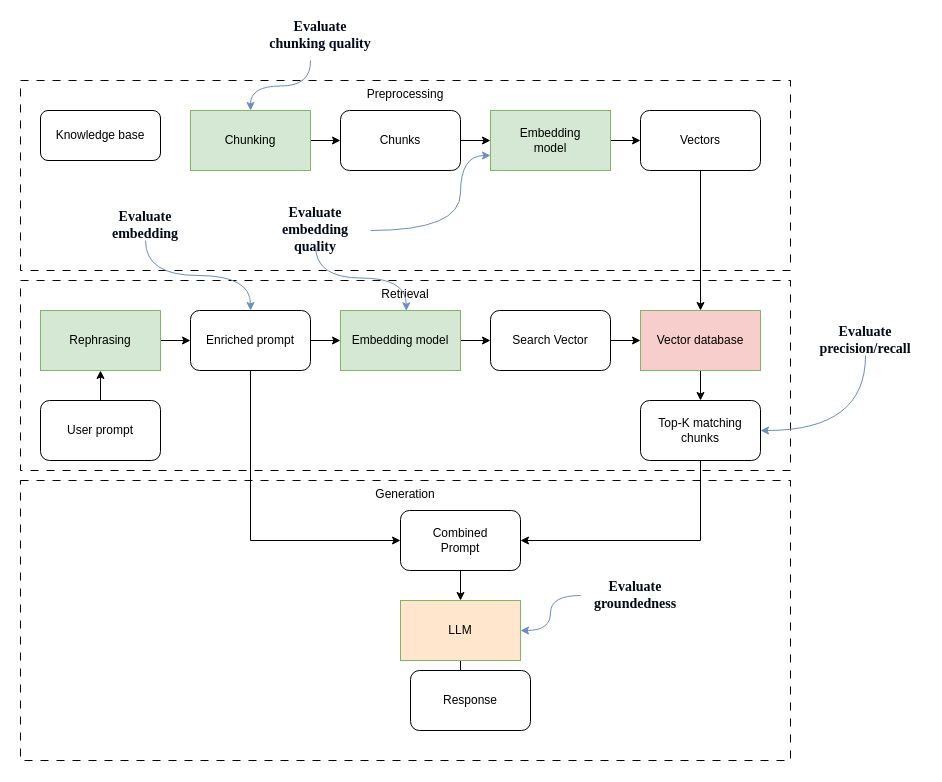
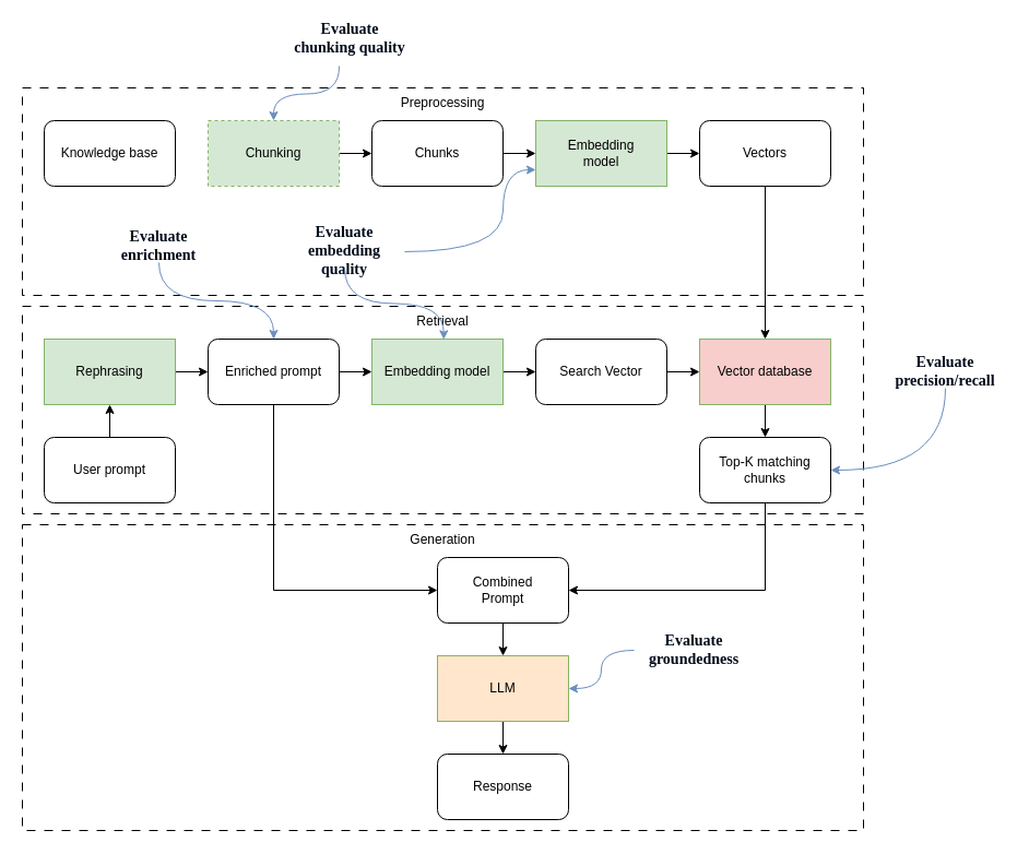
  <mxCell id="0" />
  <mxCell id="1" parent="0" />
  <mxCell id="2" value="Preprocessing" style="rounded=0;whiteSpace=wrap;html=1;fillColor=none;dashed=1;dashPattern=8 8;verticalAlign=top;" vertex="1" parent="1"><mxGeometry x="20" y="80" width="770" height="190" as="geometry" /></mxCell>
  <mxCell id="3" value="Retrieval" style="rounded=0;whiteSpace=wrap;html=1;fillColor=none;dashed=1;dashPattern=8 8;verticalAlign=top;" vertex="1" parent="1"><mxGeometry x="20" y="280" width="770" height="190" as="geometry" /></mxCell>
  <mxCell id="4" value="Generation" style="rounded=0;whiteSpace=wrap;html=1;fillColor=none;dashed=1;dashPattern=8 8;verticalAlign=top;shadow=0;" vertex="1" parent="1"><mxGeometry x="20" y="480" width="770" height="280" as="geometry" /></mxCell>
- <mxCell id="5" value="Knowledge base" style="rounded=1;whiteSpace=wrap;html=1;" parent="1" vertex="1"><mxGeometry x="40" y="110" width="120" height="50" as="geometry" /></mxCell>
+ <mxCell id="5" value="Knowledge base" style="rounded=1;whiteSpace=wrap;html=1;" parent="1" vertex="1"><mxGeometry x="40" y="110" width="120" height="60" as="geometry" /></mxCell>
  <mxCell id="6" style="edgeStyle=orthogonalEdgeStyle;rounded=0;orthogonalLoop=1;jettySize=auto;html=1;entryX=0;entryY=0.5;entryDx=0;entryDy=0;" parent="1" source="7" target="9" edge="1"><mxGeometry relative="1" as="geometry" /></mxCell>
- <mxCell id="7" value="Chunking" style="rounded=0;whiteSpace=wrap;html=1;fillColor=#d5e8d4;strokeColor=#82b366;" parent="1" vertex="1"><mxGeometry x="190" y="110" width="120" height="60" as="geometry" /></mxCell>
+ <mxCell id="7" value="Chunking" style="rounded=0;whiteSpace=wrap;html=1;fillColor=#d5e8d4;strokeColor=#82b366;dashed=1;" parent="1" vertex="1"><mxGeometry x="190" y="110" width="120" height="60" as="geometry" /></mxCell>
  <mxCell id="8" style="edgeStyle=orthogonalEdgeStyle;rounded=0;orthogonalLoop=1;jettySize=auto;html=1;entryX=0;entryY=0.5;entryDx=0;entryDy=0;" parent="1" source="9" target="11" edge="1"><mxGeometry relative="1" as="geometry" /></mxCell>
  <mxCell id="9" value="Chunks" style="rounded=1;whiteSpace=wrap;html=1;" parent="1" vertex="1"><mxGeometry x="340" y="110" width="120" height="60" as="geometry" /></mxCell>
  <mxCell id="10" style="edgeStyle=orthogonalEdgeStyle;rounded=0;orthogonalLoop=1;jettySize=auto;html=1;entryX=0;entryY=0.5;entryDx=0;entryDy=0;" parent="1" source="11" target="13" edge="1"><mxGeometry relative="1" as="geometry" /></mxCell>
  <mxCell id="11" value="Embedding&lt;div&gt;model&lt;/div&gt;" style="rounded=0;whiteSpace=wrap;html=1;fillColor=#d5e8d4;strokeColor=#82b366;" parent="1" vertex="1"><mxGeometry x="490" y="110" width="120" height="60" as="geometry" /></mxCell>
  <mxCell id="12" style="edgeStyle=orthogonalEdgeStyle;rounded=0;orthogonalLoop=1;jettySize=auto;html=1;entryX=0.5;entryY=0;entryDx=0;entryDy=0;exitX=0.5;exitY=1;exitDx=0;exitDy=0;" parent="1" source="13" target="15" edge="1"><mxGeometry relative="1" as="geometry" /></mxCell>
  <mxCell id="13" value="Vectors" style="rounded=1;whiteSpace=wrap;html=1;" parent="1" vertex="1"><mxGeometry x="640" y="110" width="120" height="60" as="geometry" /></mxCell>
  <mxCell id="14" style="edgeStyle=orthogonalEdgeStyle;rounded=0;orthogonalLoop=1;jettySize=auto;html=1;entryX=0.5;entryY=0;entryDx=0;entryDy=0;" edge="1" parent="1" source="15" target="22"><mxGeometry relative="1" as="geometry" /></mxCell>
  <mxCell id="15" value="Vector database" style="rounded=0;whiteSpace=wrap;html=1;fillColor=#f8cecc;strokeColor=#82b366;" parent="1" vertex="1"><mxGeometry x="640" y="310" width="120" height="60" as="geometry" /></mxCell>
  <mxCell id="16" style="edgeStyle=orthogonalEdgeStyle;rounded=0;orthogonalLoop=1;jettySize=auto;html=1;entryX=0;entryY=0.5;entryDx=0;entryDy=0;" edge="1" parent="1" source="17" target="26"><mxGeometry relative="1" as="geometry" /></mxCell>
  <mxCell id="17" value="Embedding model" style="rounded=0;whiteSpace=wrap;html=1;fillColor=#d5e8d4;strokeColor=#82b366;" parent="1" vertex="1"><mxGeometry x="340" y="310" width="120" height="60" as="geometry" /></mxCell>
  <mxCell id="18" style="edgeStyle=orthogonalEdgeStyle;rounded=0;orthogonalLoop=1;jettySize=auto;html=1;entryX=0;entryY=0.5;entryDx=0;entryDy=0;exitX=0.5;exitY=1;exitDx=0;exitDy=0;" edge="1" parent="1" source="42" target="24"><mxGeometry relative="1" as="geometry"><mxPoint x="100" y="540" as="sourcePoint" /></mxGeometry></mxCell>
  <mxCell id="19" style="edgeStyle=orthogonalEdgeStyle;rounded=0;orthogonalLoop=1;jettySize=auto;html=1;entryX=0.5;entryY=1;entryDx=0;entryDy=0;" edge="1" parent="1" source="20" target="40"><mxGeometry relative="1" as="geometry" /></mxCell>
  <mxCell id="20" value="User prompt" style="rounded=1;whiteSpace=wrap;html=1;" parent="1" vertex="1"><mxGeometry x="40" y="400" width="120" height="60" as="geometry" /></mxCell>
  <mxCell id="21" style="edgeStyle=orthogonalEdgeStyle;rounded=0;orthogonalLoop=1;jettySize=auto;html=1;entryX=1;entryY=0.5;entryDx=0;entryDy=0;exitX=0.5;exitY=1;exitDx=0;exitDy=0;" edge="1" parent="1" source="22" target="24"><mxGeometry relative="1" as="geometry" /></mxCell>
  <mxCell id="22" value="Top-K matching chunks" style="rounded=1;whiteSpace=wrap;html=1;" vertex="1" parent="1"><mxGeometry x="640" y="400" width="120" height="60" as="geometry" /></mxCell>
  <mxCell id="23" style="edgeStyle=orthogonalEdgeStyle;rounded=0;orthogonalLoop=1;jettySize=auto;html=1;entryX=0.5;entryY=0;entryDx=0;entryDy=0;" edge="1" parent="1" source="24" target="28"><mxGeometry relative="1" as="geometry" /></mxCell>
  <mxCell id="24" value="Combined&lt;div&gt;Prompt&lt;/div&gt;" style="rounded=1;whiteSpace=wrap;html=1;" vertex="1" parent="1"><mxGeometry x="400" y="510" width="120" height="60" as="geometry" /></mxCell>
  <mxCell id="25" style="edgeStyle=orthogonalEdgeStyle;rounded=0;orthogonalLoop=1;jettySize=auto;html=1;entryX=0;entryY=0.5;entryDx=0;entryDy=0;" edge="1" parent="1" source="26" target="15"><mxGeometry relative="1" as="geometry" /></mxCell>
  <mxCell id="26" value="Search Vector" style="rounded=1;whiteSpace=wrap;html=1;" vertex="1" parent="1"><mxGeometry x="490" y="310" width="120" height="60" as="geometry" /></mxCell>
  <mxCell id="27" style="edgeStyle=orthogonalEdgeStyle;rounded=0;orthogonalLoop=1;jettySize=auto;html=1;" edge="1" parent="1" source="28" target="29"><mxGeometry relative="1" as="geometry" /></mxCell>
  <mxCell id="28" value="LLM" style="rounded=0;whiteSpace=wrap;html=1;fillColor=#ffe6cc;strokeColor=#82b366;" vertex="1" parent="1"><mxGeometry x="400" y="600" width="120" height="60" as="geometry" /></mxCell>
- <mxCell id="29" value="Response" style="rounded=1;whiteSpace=wrap;html=1;" vertex="1" parent="1"><mxGeometry x="410" y="670" width="120" height="60" as="geometry" /></mxCell>
+ <mxCell id="29" value="Response" style="rounded=1;whiteSpace=wrap;html=1;" vertex="1" parent="1"><mxGeometry x="400" y="690" width="120" height="60" as="geometry" /></mxCell>
  <mxCell id="30" style="edgeStyle=orthogonalEdgeStyle;rounded=0;orthogonalLoop=1;jettySize=auto;html=1;entryX=1;entryY=0.5;entryDx=0;entryDy=0;curved=1;fillColor=#dae8fc;strokeColor=#6c8ebf;" edge="1" parent="1" source="31" target="28"><mxGeometry relative="1" as="geometry" /></mxCell>
  <mxCell id="31" value="Evaluate groundedness" style="text;html=1;align=center;verticalAlign=middle;whiteSpace=wrap;rounded=0;fontFamily=Ink Free;fontSize=14;fontColor=light-dark(#000a19, #7c92b6);fontStyle=1" vertex="1" parent="1"><mxGeometry x="580" y="580" width="110" height="30" as="geometry" /></mxCell>
  <mxCell id="32" style="edgeStyle=orthogonalEdgeStyle;rounded=0;orthogonalLoop=1;jettySize=auto;html=1;entryX=1;entryY=0.5;entryDx=0;entryDy=0;exitX=0.5;exitY=1;exitDx=0;exitDy=0;curved=1;fillColor=#dae8fc;strokeColor=#6c8ebf;" edge="1" parent="1" source="33" target="22"><mxGeometry relative="1" as="geometry" /></mxCell>
  <mxCell id="33" value="Evaluate precision/recall" style="text;html=1;align=center;verticalAlign=middle;whiteSpace=wrap;rounded=0;fontFamily=Ink Free;fontSize=14;fontColor=light-dark(#000a19, #7c92b6);fontStyle=1" vertex="1" parent="1"><mxGeometry x="810" y="325" width="110" height="30" as="geometry" /></mxCell>
  <mxCell id="34" style="edgeStyle=orthogonalEdgeStyle;rounded=0;orthogonalLoop=1;jettySize=auto;html=1;entryX=0;entryY=0.75;entryDx=0;entryDy=0;curved=1;fillColor=#dae8fc;strokeColor=#6c8ebf;" edge="1" parent="1" source="35" target="11"><mxGeometry relative="1" as="geometry"><Array as="points"><mxPoint x="460" y="230" /><mxPoint x="460" y="155" /></Array></mxGeometry></mxCell>
  <mxCell id="35" value="Evaluate embedding quality" style="text;html=1;align=center;verticalAlign=middle;whiteSpace=wrap;rounded=0;fontFamily=Ink Free;fontSize=14;fontColor=light-dark(#000a19, #7c92b6);fontStyle=1" vertex="1" parent="1"><mxGeometry x="260" y="215" width="110" height="30" as="geometry" /></mxCell>
  <mxCell id="36" style="edgeStyle=orthogonalEdgeStyle;rounded=0;orthogonalLoop=1;jettySize=auto;html=1;entryX=0.5;entryY=0;entryDx=0;entryDy=0;curved=1;fillColor=#dae8fc;strokeColor=#6c8ebf;" edge="1" parent="1" target="7"><mxGeometry relative="1" as="geometry"><mxPoint x="310" y="60" as="sourcePoint" /></mxGeometry></mxCell>
  <mxCell id="37" value="Evaluate chunking quality" style="text;html=1;align=center;verticalAlign=middle;whiteSpace=wrap;rounded=0;fontFamily=Ink Free;fontSize=14;fontColor=light-dark(#000a19, #7c92b6);labelBorderColor=none;fontStyle=1" vertex="1" parent="1"><mxGeometry x="265" y="20" width="110" height="30" as="geometry" /></mxCell>
  <mxCell id="38" style="edgeStyle=orthogonalEdgeStyle;rounded=0;orthogonalLoop=1;jettySize=auto;html=1;entryX=0.548;entryY=0.005;entryDx=0;entryDy=0;entryPerimeter=0;curved=1;fillColor=#dae8fc;strokeColor=#6c8ebf;" edge="1" parent="1" source="35" target="17"><mxGeometry relative="1" as="geometry" /></mxCell>
  <mxCell id="39" style="edgeStyle=orthogonalEdgeStyle;rounded=0;orthogonalLoop=1;jettySize=auto;html=1;" edge="1" parent="1" source="40" target="42"><mxGeometry relative="1" as="geometry" /></mxCell>
  <mxCell id="40" value="Rephrasing" style="rounded=0;whiteSpace=wrap;html=1;fillColor=#d5e8d4;strokeColor=#82b366;" vertex="1" parent="1"><mxGeometry x="40" y="310" width="120" height="60" as="geometry" /></mxCell>
  <mxCell id="41" style="edgeStyle=orthogonalEdgeStyle;rounded=0;orthogonalLoop=1;jettySize=auto;html=1;" edge="1" parent="1" source="42" target="17"><mxGeometry relative="1" as="geometry" /></mxCell>
  <mxCell id="42" value="Enriched prompt" style="rounded=1;whiteSpace=wrap;html=1;" vertex="1" parent="1"><mxGeometry x="190" y="310" width="120" height="60" as="geometry" /></mxCell>
  <mxCell id="43" style="edgeStyle=orthogonalEdgeStyle;rounded=0;orthogonalLoop=1;jettySize=auto;html=1;entryX=0.5;entryY=0;entryDx=0;entryDy=0;elbow=vertical;curved=1;fillColor=#dae8fc;strokeColor=#6c8ebf;" edge="1" parent="1" source="44" target="42"><mxGeometry relative="1" as="geometry" /></mxCell>
- <mxCell id="44" value="Evaluate embedding" style="text;html=1;align=center;verticalAlign=middle;whiteSpace=wrap;rounded=0;fontFamily=Ink Free;fontSize=14;fontColor=light-dark(#000a19, #7c92b6);fontStyle=1" vertex="1" parent="1"><mxGeometry x="90" y="210" width="110" height="30" as="geometry" /></mxCell>
+ <mxCell id="44" value="Evaluate enrichment" style="text;html=1;align=center;verticalAlign=middle;whiteSpace=wrap;rounded=0;fontFamily=Ink Free;fontSize=14;fontColor=light-dark(#000a19, #7c92b6);fontStyle=1" vertex="1" parent="1"><mxGeometry x="90" y="210" width="110" height="30" as="geometry" /></mxCell>
